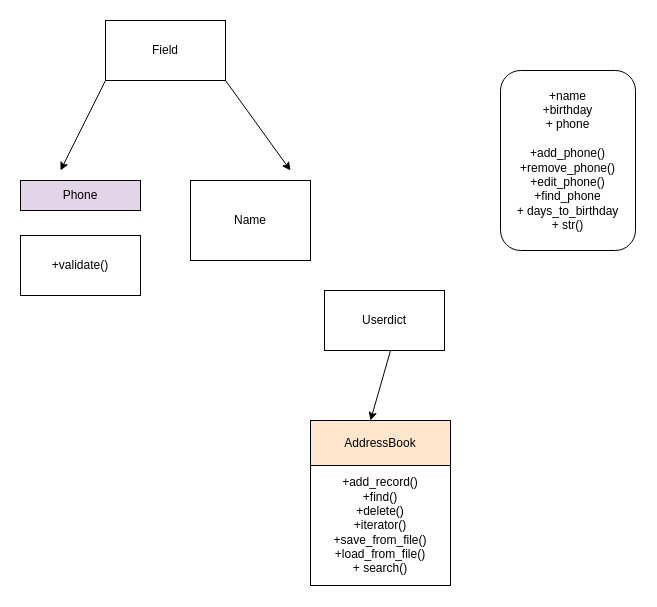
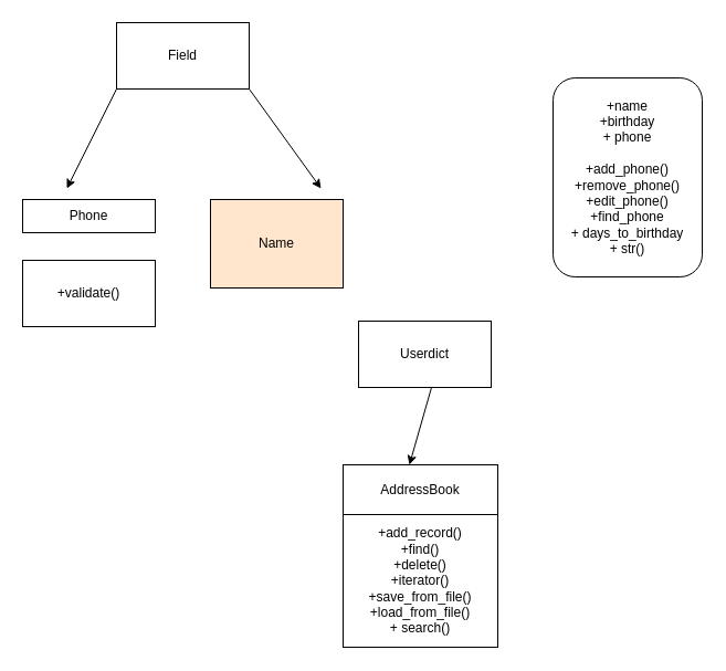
  <mxCell id="0" />
  <mxCell id="1" parent="0" />
  <mxCell id="2" value="Field&lt;br&gt;" style="rounded=0;whiteSpace=wrap;html=1;" vertex="1" parent="1"><mxGeometry x="105" y="20" width="120" height="60" as="geometry" /></mxCell>
  <mxCell id="3" value="" style="endArrow=classic;html=1;rounded=0;exitX=0;exitY=1;exitDx=0;exitDy=0;" edge="1" parent="1" source="2"><mxGeometry width="50" height="50" relative="1" as="geometry"><mxPoint x="360" y="120" as="sourcePoint" /><mxPoint x="60" y="170" as="targetPoint" /></mxGeometry></mxCell>
- <mxCell id="4" value="Phone" style="rounded=0;whiteSpace=wrap;html=1;fillColor=#e1d5e7;" vertex="1" parent="1"><mxGeometry x="20" y="180" width="120" height="30" as="geometry" /></mxCell>
- <mxCell id="5" value="Name&lt;br&gt;" style="rounded=0;whiteSpace=wrap;html=1;" vertex="1" parent="1"><mxGeometry x="190" y="180" width="120" height="80" as="geometry" /></mxCell>
+ <mxCell id="4" value="Phone" style="rounded=0;whiteSpace=wrap;html=1;" vertex="1" parent="1"><mxGeometry x="20" y="180" width="120" height="30" as="geometry" /></mxCell>
+ <mxCell id="5" value="Name&lt;br&gt;" style="rounded=0;whiteSpace=wrap;html=1;fillColor=#ffe6cc;" vertex="1" parent="1"><mxGeometry x="190" y="180" width="120" height="80" as="geometry" /></mxCell>
  <mxCell id="6" value="" style="endArrow=classic;html=1;rounded=0;exitX=1;exitY=1;exitDx=0;exitDy=0;" edge="1" parent="1" source="2"><mxGeometry width="50" height="50" relative="1" as="geometry"><mxPoint x="360" y="120" as="sourcePoint" /><mxPoint x="290" y="170" as="targetPoint" /></mxGeometry></mxCell>
  <mxCell id="7" value="+validate()" style="rounded=0;whiteSpace=wrap;html=1;" vertex="1" parent="1"><mxGeometry x="20" y="235" width="120" height="60" as="geometry" /></mxCell>
  <mxCell id="8" value="+name&lt;br&gt;+birthday&lt;br&gt;+ phone&lt;br&gt;&lt;br&gt;+add_phone()&lt;br&gt;+remove_phone()&lt;br&gt;+edit_phone()&lt;br&gt;+find_phone&lt;br&gt;+ days_to_birthday&lt;br&gt;+ str()" style="rounded=1;whiteSpace=wrap;html=1;" vertex="1" parent="1"><mxGeometry x="500" y="70" width="135" height="180" as="geometry" /></mxCell>
  <mxCell id="9" value="Userdict&lt;br&gt;" style="rounded=0;whiteSpace=wrap;html=1;" vertex="1" parent="1"><mxGeometry x="324" y="290" width="120" height="60" as="geometry" /></mxCell>
- <mxCell id="10" value="AddressBook&lt;br&gt;" style="rounded=0;whiteSpace=wrap;html=1;fillColor=#ffe6cc;" vertex="1" parent="1"><mxGeometry x="310" y="420" width="140" height="45" as="geometry" /></mxCell>
+ <mxCell id="10" value="AddressBook&lt;br&gt;" style="rounded=0;whiteSpace=wrap;html=1;" vertex="1" parent="1"><mxGeometry x="310" y="420" width="140" height="45" as="geometry" /></mxCell>
  <mxCell id="11" value="+add_record()&lt;br&gt;+find()&lt;br&gt;+delete()&lt;br&gt;+iterator()&lt;br&gt;+save_from_file()&lt;br&gt;+load_from_file()&lt;br&gt;+ search()" style="rounded=0;whiteSpace=wrap;html=1;" vertex="1" parent="1"><mxGeometry x="310" y="465" width="140" height="120" as="geometry" /></mxCell>
  <mxCell id="12" value="" style="endArrow=classic;html=1;rounded=0;" edge="1" parent="1"><mxGeometry width="50" height="50" relative="1" as="geometry"><mxPoint x="390" y="350" as="sourcePoint" /><mxPoint x="370" y="420" as="targetPoint" /></mxGeometry></mxCell>
